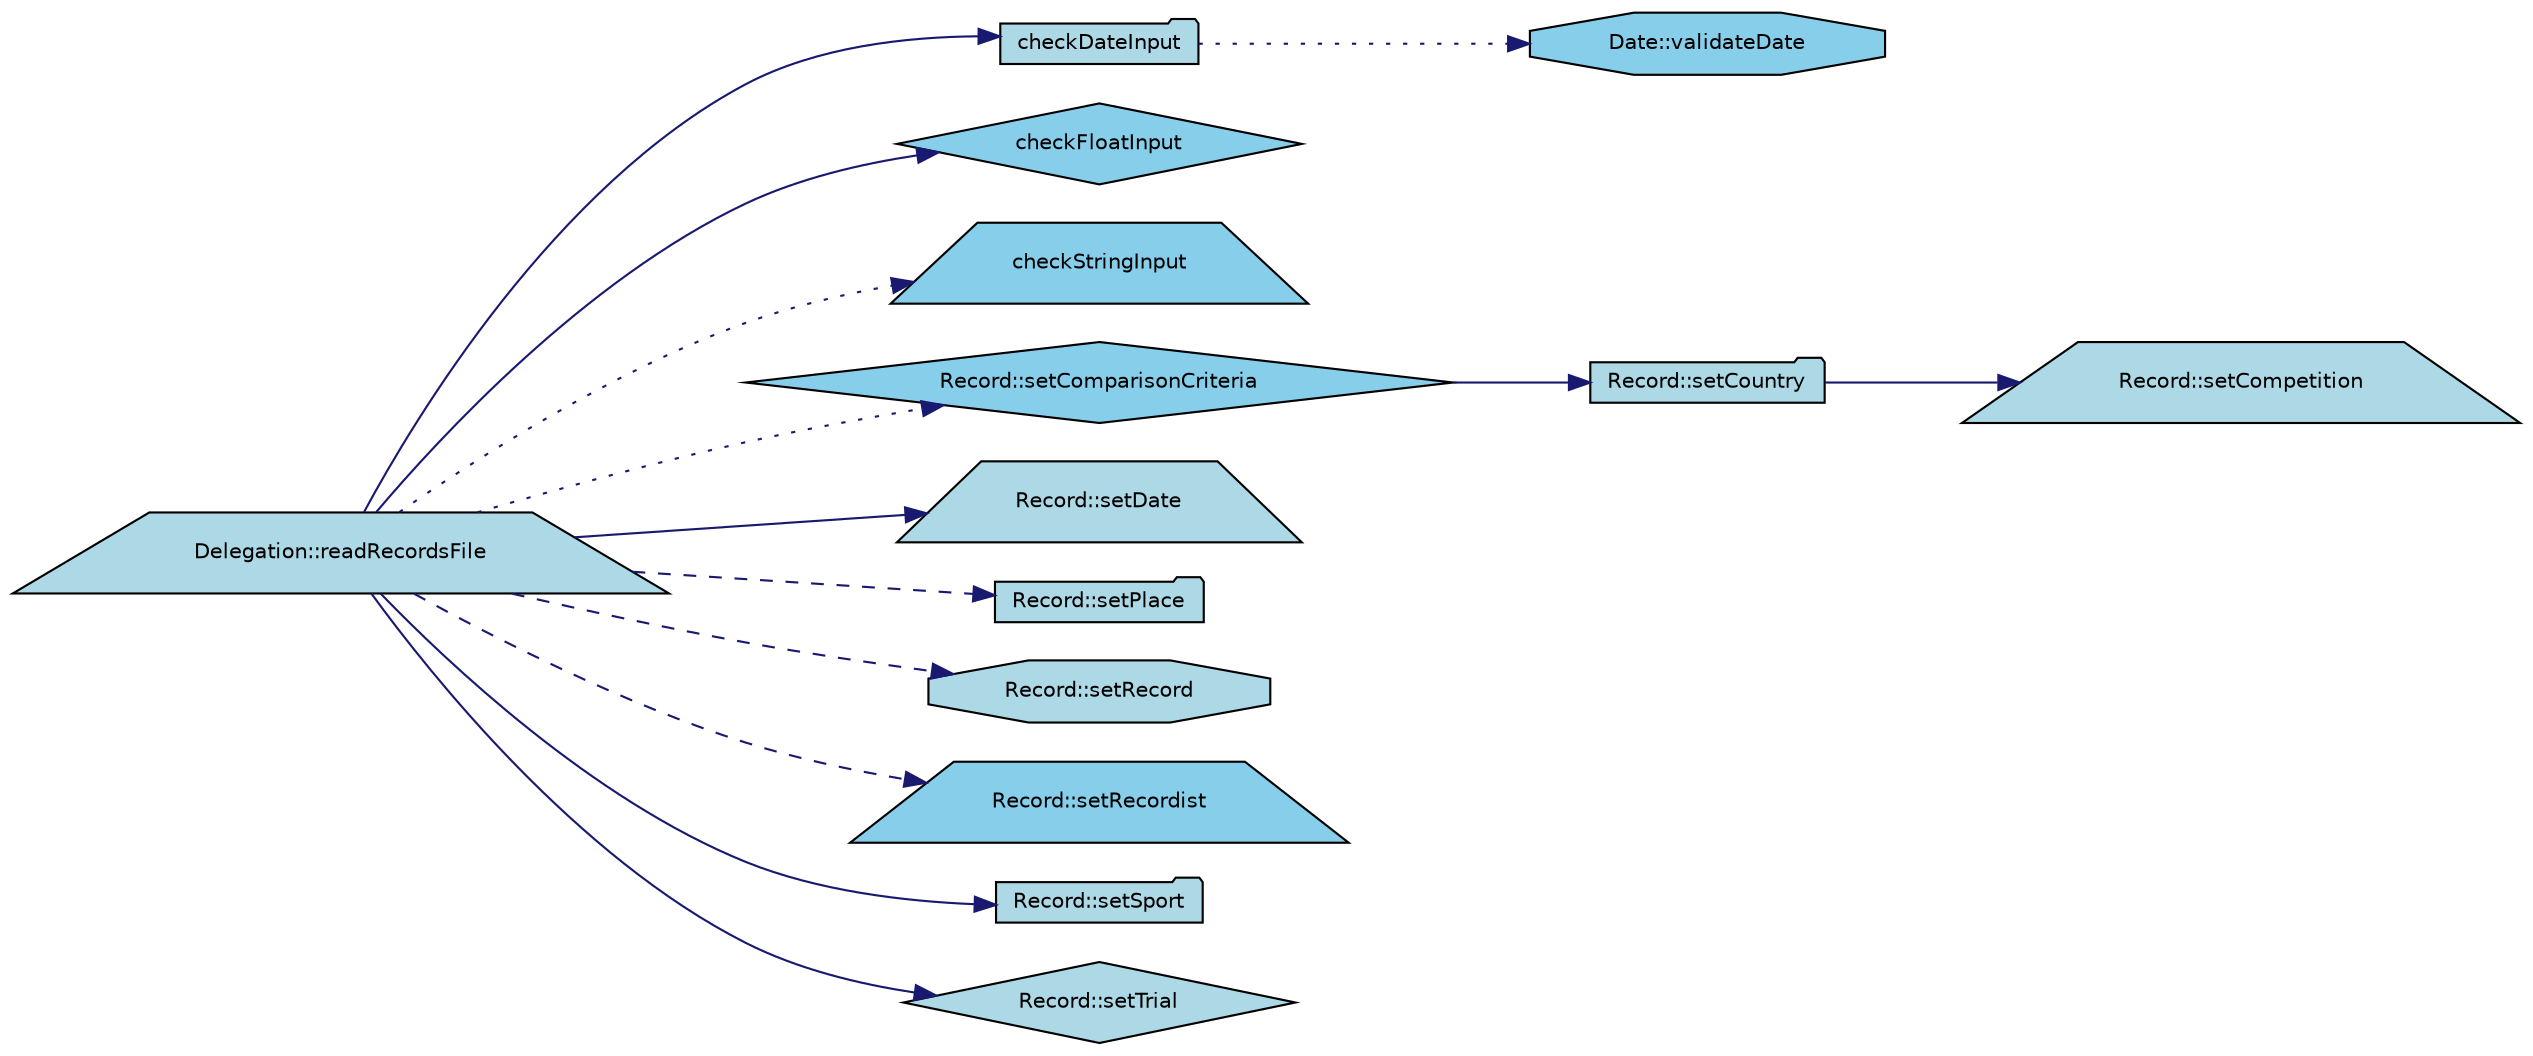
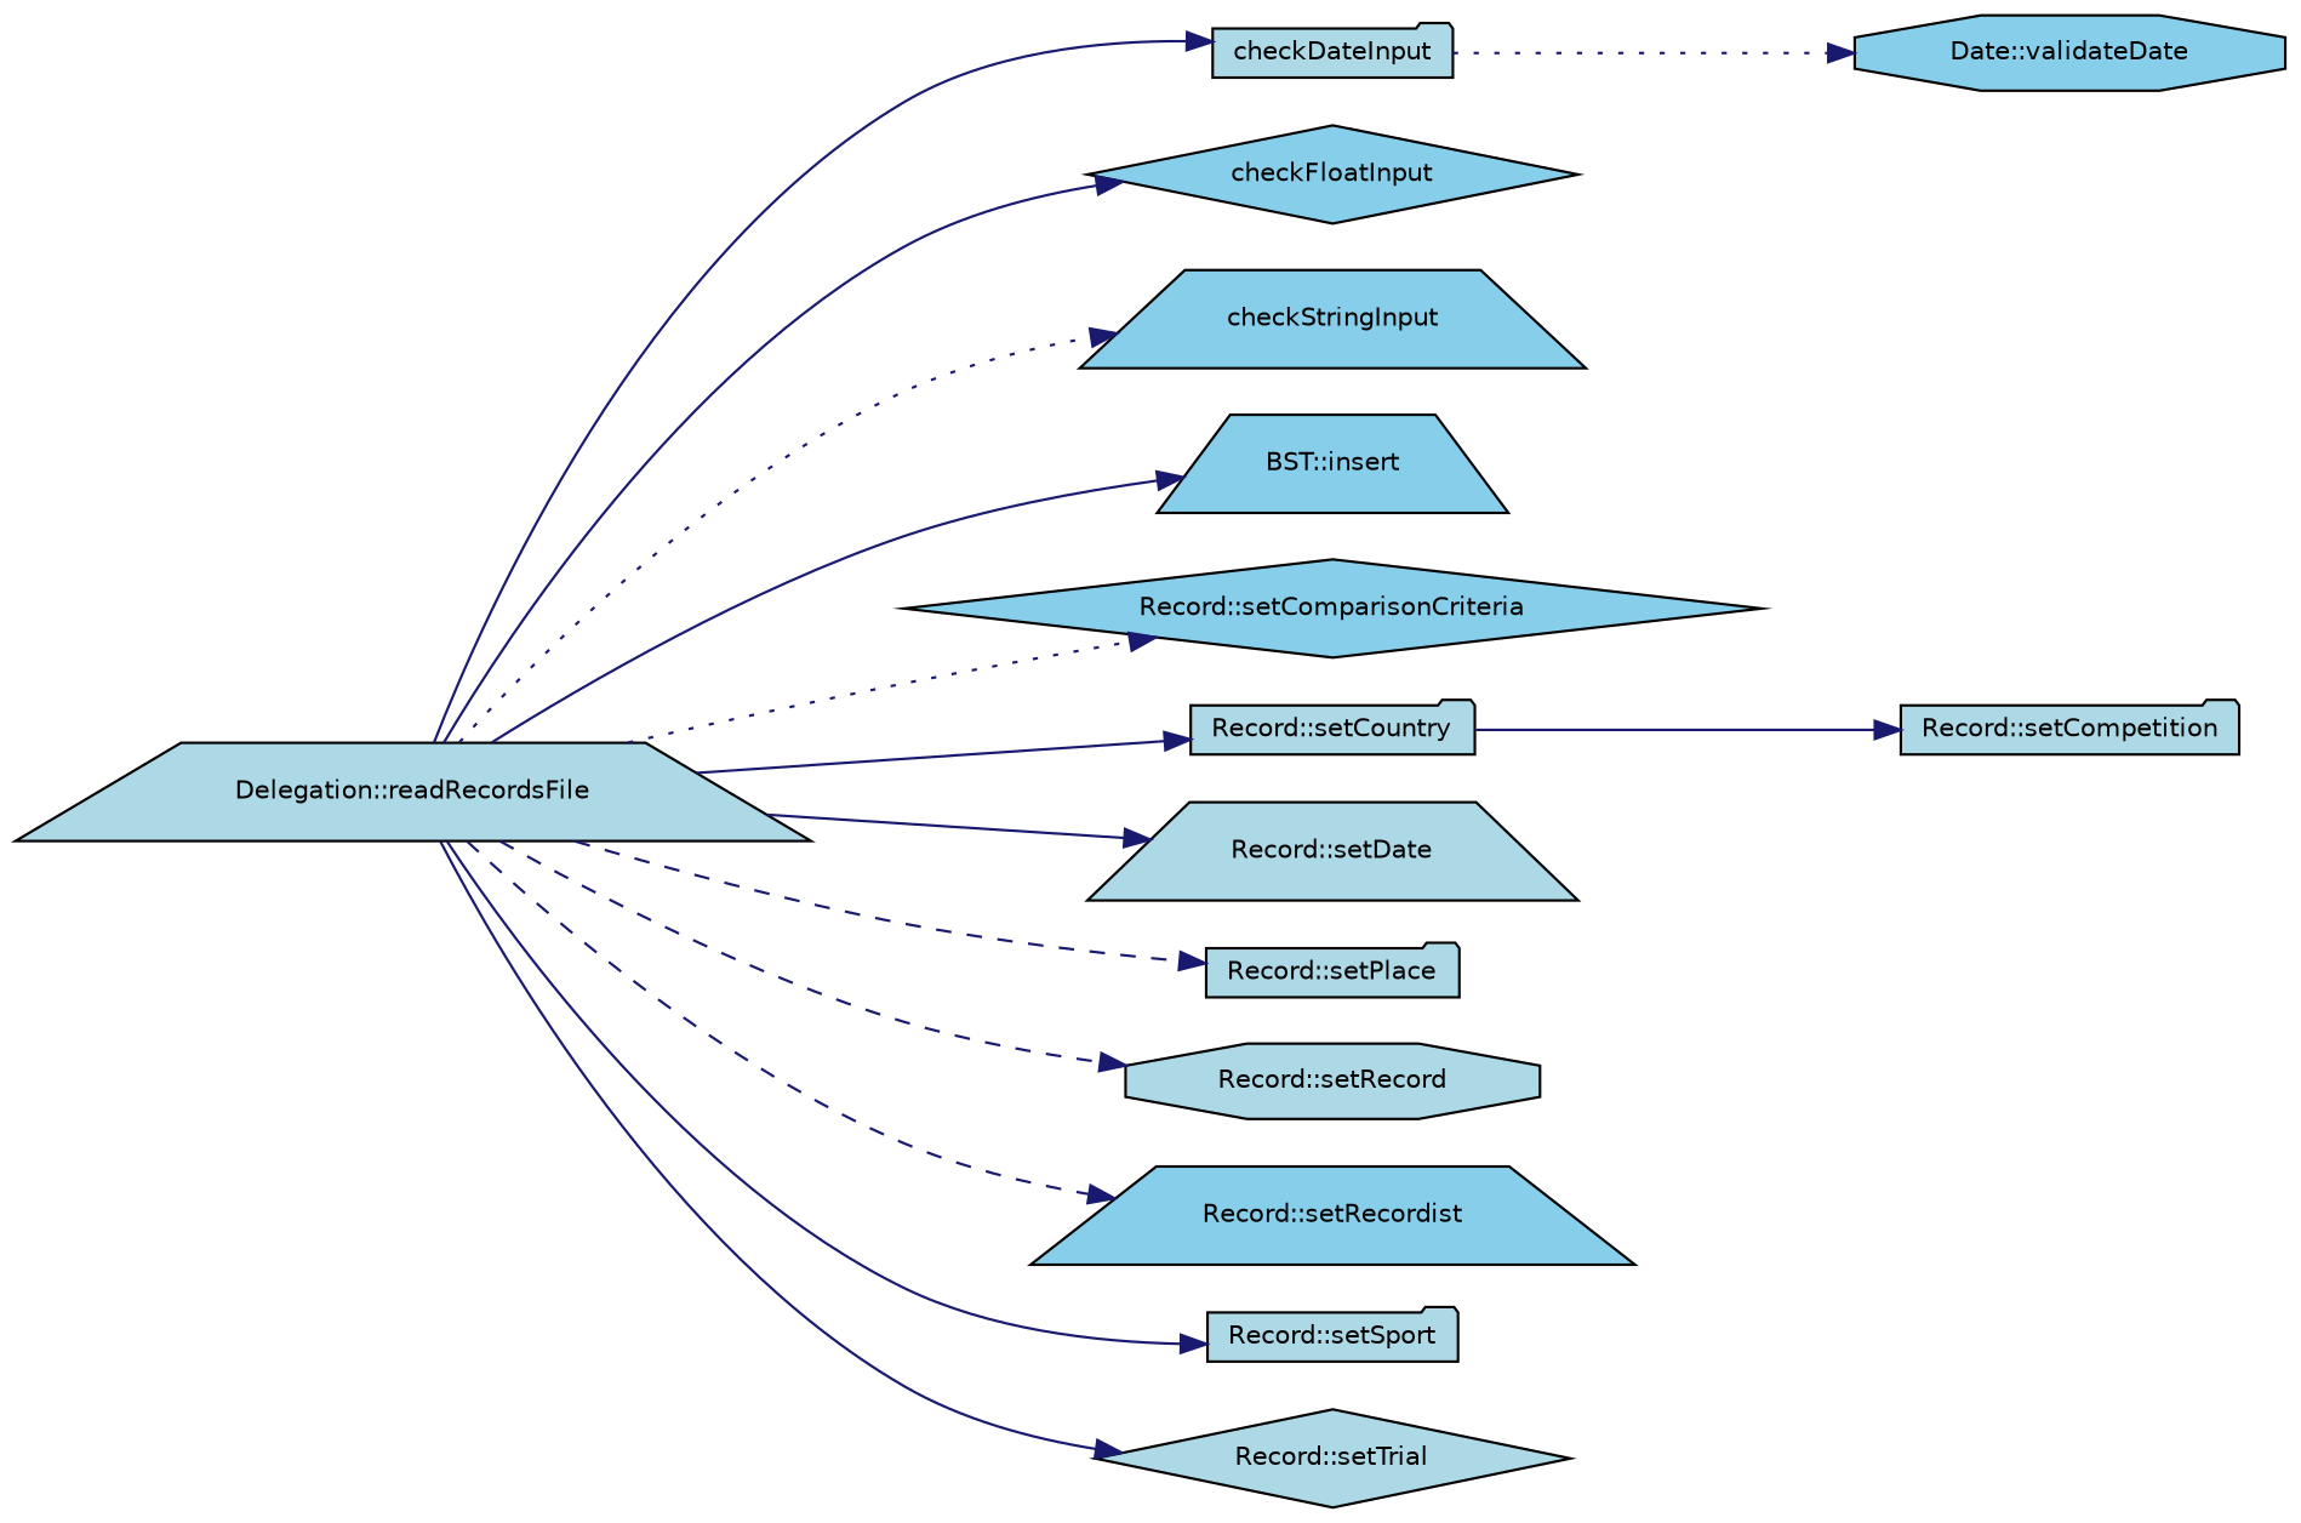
  digraph {
    rankdir=LR
    node [color=black fillcolor=lightblue fontname=Helvetica fontsize=10 shape=trapezium style=filled]
    edge [color=midnightblue fontname=Helvetica fontsize=10 labelfontname=Helvetica labelfontsize=10 style=solid]
    n1 [fontcolor=black height=0.2 label="Delegation::readRecordsFile" width=0.4]
    n2 [height=0.2 label=checkDateInput shape=folder width=0.4]
    n3 [fillcolor=skyblue height=0.2 label=checkFloatInput shape=diamond width=0.4]
    n4 [fillcolor=skyblue height=0.2 label=checkStringInput width=0.4]
+   n5 [fillcolor=skyblue height=0.2 label="BST::insert" width=0.4]
    n6 [fillcolor=skyblue height=0.2 label="Record::setComparisonCriteria" shape=diamond width=0.4]
    n7 [height=0.2 label="Record::setCountry" shape=folder width=0.4]
    n8 [height=0.2 label="Record::setDate" width=0.4]
    n9 [height=0.2 label="Record::setPlace" shape=folder width=0.4]
    n10 [height=0.2 label="Record::setRecord" shape=octagon width=0.4]
    n11 [fillcolor=skyblue height=0.2 label="Record::setRecordist" width=0.4]
    n12 [height=0.2 label="Record::setSport" shape=folder width=0.4]
    n13 [height=0.2 label="Record::setTrial" shape=diamond width=0.4]
    n14 [fillcolor=skyblue height=0.2 label="Date::validateDate" shape=octagon width=0.4]
-   n15 [height=0.2 label="Record::setCompetition" width=0.4]
+   n15 [height=0.2 label="Record::setCompetition" shape=folder width=0.4]
    n1 -> n2
    n1 -> n3
    n1 -> n4 [style=dotted]
+   n1 -> n5
    n1 -> n6 [style=dotted]
-   n6 -> n7
+   n1 -> n7
    n1 -> n8
    n1 -> n9 [style=dashed]
    n1 -> n10 [style=dashed]
    n1 -> n11 [style=dashed]
    n1 -> n12
    n1 -> n13
    n2 -> n14 [style=dotted]
    n7 -> n15
  }
